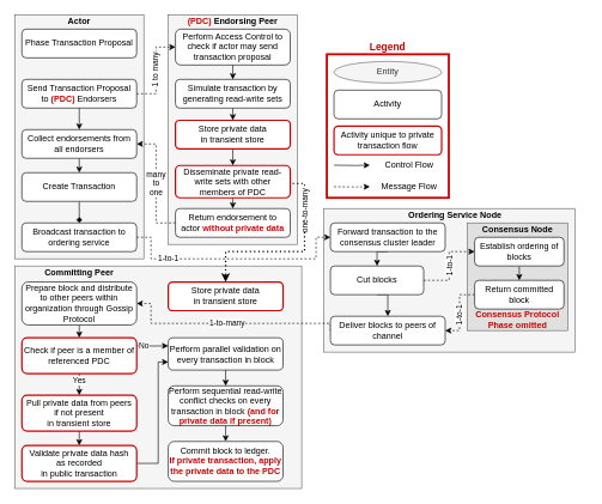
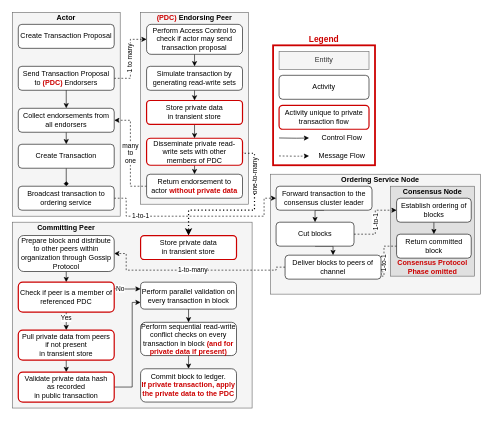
  <mxCell id="0" />
  <mxCell id="1" parent="0" />
  <mxCell id="2" value="" style="rounded=0;whiteSpace=wrap;html=1;fillColor=#f5f5f5;strokeColor=#666666;fontColor=#333333;" parent="1" vertex="1"><mxGeometry x="20" y="20" width="180" height="340" as="geometry" /></mxCell>
  <mxCell id="3" value="" style="rounded=0;whiteSpace=wrap;html=1;fillColor=#f5f5f5;strokeColor=#666666;fontColor=#333333;" parent="1" vertex="1"><mxGeometry x="20" y="370" width="400" height="310" as="geometry" /></mxCell>
  <mxCell id="4" value="" style="rounded=0;whiteSpace=wrap;html=1;fillColor=#f5f5f5;strokeColor=#666666;fontColor=#333333;" parent="1" vertex="1"><mxGeometry x="451" y="290" width="350" height="200" as="geometry" /></mxCell>
  <mxCell id="5" value="" style="rounded=0;whiteSpace=wrap;html=1;fillColor=#f5f5f5;strokeColor=#666666;fontColor=#333333;" parent="1" vertex="1"><mxGeometry x="234" y="20" width="180" height="320" as="geometry" /></mxCell>
- <mxCell id="6" value="Phase Transaction Proposal" style="rounded=1;whiteSpace=wrap;html=1;" parent="1" vertex="1"><mxGeometry x="30" y="40" width="160" height="40" as="geometry" /></mxCell>
+ <mxCell id="6" value="Create Transaction Proposal" style="rounded=1;whiteSpace=wrap;html=1;" parent="1" vertex="1"><mxGeometry x="30" y="40" width="160" height="40" as="geometry" /></mxCell>
  <mxCell id="7" value="1 to many" style="edgeStyle=orthogonalEdgeStyle;rounded=0;orthogonalLoop=1;jettySize=auto;html=1;exitX=1;exitY=0.5;exitDx=0;exitDy=0;entryX=0;entryY=0.5;entryDx=0;entryDy=0;dashed=1;labelPosition=center;verticalLabelPosition=middle;align=center;verticalAlign=middle;horizontal=0;" parent="1" source="8" target="10" edge="1"><mxGeometry relative="1" as="geometry" /></mxCell>
  <mxCell id="8" value="Send Transaction Proposal&lt;br&gt;to &lt;b&gt;&lt;font color=&quot;#cc0000&quot;&gt;(PDC)&lt;/font&gt;&amp;nbsp;&lt;/b&gt;Endorsers" style="rounded=1;whiteSpace=wrap;html=1;" parent="1" vertex="1"><mxGeometry x="30" y="110" width="160" height="40" as="geometry" /></mxCell>
  <mxCell id="9" style="edgeStyle=orthogonalEdgeStyle;rounded=0;orthogonalLoop=1;jettySize=auto;html=1;exitX=0.5;exitY=1;exitDx=0;exitDy=0;entryX=0.5;entryY=0;entryDx=0;entryDy=0;" parent="1" source="10" target="12" edge="1"><mxGeometry relative="1" as="geometry" /></mxCell>
  <mxCell id="10" value="Perform Access Control to check if actor may send transaction proposal" style="rounded=1;whiteSpace=wrap;html=1;" parent="1" vertex="1"><mxGeometry x="244" y="40" width="160" height="50" as="geometry" /></mxCell>
  <mxCell id="11" style="edgeStyle=orthogonalEdgeStyle;rounded=0;orthogonalLoop=1;jettySize=auto;html=1;exitX=0.5;exitY=1;exitDx=0;exitDy=0;entryX=0.5;entryY=0;entryDx=0;entryDy=0;strokeColor=#000000;strokeWidth=1;" parent="1" source="12" target="60" edge="1"><mxGeometry relative="1" as="geometry" /></mxCell>
  <mxCell id="12" value="Simulate transaction by generating read-write sets" style="rounded=1;whiteSpace=wrap;html=1;" parent="1" vertex="1"><mxGeometry x="244" y="110" width="160" height="40" as="geometry" /></mxCell>
  <mxCell id="13" value="many&lt;br&gt;to&lt;br&gt;one" style="edgeStyle=orthogonalEdgeStyle;rounded=0;orthogonalLoop=1;jettySize=auto;html=1;exitX=0;exitY=0.5;exitDx=0;exitDy=0;dashed=1;entryX=1;entryY=0.5;entryDx=0;entryDy=0;" parent="1" source="57" target="18" edge="1"><mxGeometry relative="1" as="geometry"><mxPoint x="210" y="200" as="targetPoint" /></mxGeometry></mxCell>
  <mxCell id="14" style="edgeStyle=orthogonalEdgeStyle;rounded=0;orthogonalLoop=1;jettySize=auto;html=1;exitX=0.5;exitY=1;exitDx=0;exitDy=0;entryX=0.5;entryY=0;entryDx=0;entryDy=0;strokeColor=#000000;strokeWidth=1;" parent="1" source="16" target="57" edge="1"><mxGeometry relative="1" as="geometry" /></mxCell>
  <mxCell id="15" value="one-to-many" style="edgeStyle=orthogonalEdgeStyle;rounded=0;orthogonalLoop=1;jettySize=auto;html=1;exitX=1;exitY=0.5;exitDx=0;exitDy=0;entryX=0.5;entryY=0;entryDx=0;entryDy=0;strokeColor=#000000;strokeWidth=2;dashed=1;dashPattern=1 2;horizontal=0;" parent="1" source="16" target="61" edge="1"><mxGeometry x="-0.547" relative="1" as="geometry"><Array as="points"><mxPoint x="424" y="255" /><mxPoint x="424" y="350" /><mxPoint x="314" y="350" /></Array><mxPoint as="offset" /></mxGeometry></mxCell>
  <mxCell id="16" value="Disseminate private read-write sets with other members of PDC" style="rounded=1;whiteSpace=wrap;html=1;strokeWidth=2;strokeColor=#CC0000;" parent="1" vertex="1"><mxGeometry x="244" y="230" width="160" height="45" as="geometry" /></mxCell>
  <mxCell id="17" style="edgeStyle=none;rounded=0;orthogonalLoop=1;jettySize=auto;html=1;exitX=0.5;exitY=1;exitDx=0;exitDy=0;entryX=0.5;entryY=0;entryDx=0;entryDy=0;" parent="1" source="18" target="20" edge="1"><mxGeometry relative="1" as="geometry" /></mxCell>
  <mxCell id="18" value="Collect endorsements from all endorsers" style="rounded=1;whiteSpace=wrap;html=1;" parent="1" vertex="1"><mxGeometry x="30" y="180" width="160" height="40" as="geometry" /></mxCell>
  <mxCell id="19" style="edgeStyle=none;rounded=0;orthogonalLoop=1;jettySize=auto;html=1;exitX=0.5;exitY=1;exitDx=0;exitDy=0;entryX=0.5;entryY=0;entryDx=0;entryDy=0;endArrow=diamond;" parent="1" source="20" target="22" edge="1"><mxGeometry relative="1" as="geometry" /></mxCell>
  <mxCell id="20" value="Create Transaction" style="rounded=1;whiteSpace=wrap;html=1;" parent="1" vertex="1"><mxGeometry x="30" y="240" width="160" height="40" as="geometry" /></mxCell>
  <mxCell id="21" value="1-to-1" style="edgeStyle=orthogonalEdgeStyle;rounded=0;orthogonalLoop=1;jettySize=auto;html=1;exitX=1;exitY=0.5;exitDx=0;exitDy=0;entryX=0;entryY=0.5;entryDx=0;entryDy=0;dashed=1;horizontal=1;" parent="1" source="22" target="24" edge="1"><mxGeometry x="-0.554" relative="1" as="geometry"><Array as="points"><mxPoint x="210" y="330" /><mxPoint x="210" y="360" /><mxPoint x="440" y="360" /><mxPoint x="440" y="330" /></Array><mxPoint as="offset" /></mxGeometry></mxCell>
  <mxCell id="22" value="Broadcast transaction to ordering service" style="rounded=1;whiteSpace=wrap;html=1;" parent="1" vertex="1"><mxGeometry x="30" y="310" width="160" height="40" as="geometry" /></mxCell>
  <mxCell id="23" style="edgeStyle=orthogonalEdgeStyle;rounded=0;orthogonalLoop=1;jettySize=auto;html=1;exitX=0.5;exitY=1;exitDx=0;exitDy=0;entryX=0.5;entryY=0;entryDx=0;entryDy=0;" parent="1" source="24" target="31" edge="1"><mxGeometry relative="1" as="geometry" /></mxCell>
  <mxCell id="24" value="Forward transaction to the consensus cluster leader" style="rounded=1;whiteSpace=wrap;html=1;" parent="1" vertex="1"><mxGeometry x="460" y="310" width="160" height="40" as="geometry" /></mxCell>
  <mxCell id="25" value="" style="rounded=0;whiteSpace=wrap;html=1;strokeColor=#666666;fontColor=#333333;fillColor=#E0E0E0;" parent="1" vertex="1"><mxGeometry x="651" y="310" width="140" height="150" as="geometry" /></mxCell>
  <mxCell id="26" value="1-to-1" style="edgeStyle=orthogonalEdgeStyle;rounded=0;orthogonalLoop=1;jettySize=auto;html=1;entryX=1;entryY=0.5;entryDx=0;entryDy=0;dashed=1;exitX=0;exitY=0.5;exitDx=0;exitDy=0;horizontal=0;" parent="1" source="27" target="33" edge="1"><mxGeometry x="0.099" relative="1" as="geometry"><Array as="points"><mxPoint x="640" y="410" /><mxPoint x="640" y="460" /></Array><mxPoint x="907" y="480" as="sourcePoint" /><mxPoint as="offset" /></mxGeometry></mxCell>
  <mxCell id="27" value="Return committed block" style="rounded=1;whiteSpace=wrap;html=1;" parent="1" vertex="1"><mxGeometry x="661" y="390" width="124.5" height="40" as="geometry" /></mxCell>
  <mxCell id="28" style="edgeStyle=none;rounded=0;orthogonalLoop=1;jettySize=auto;html=1;exitX=0.5;exitY=1;exitDx=0;exitDy=0;entryX=0.5;entryY=0;entryDx=0;entryDy=0;" parent="1" source="29" target="27" edge="1"><mxGeometry relative="1" as="geometry" /></mxCell>
  <mxCell id="29" value="Establish ordering of blocks" style="rounded=1;whiteSpace=wrap;html=1;" parent="1" vertex="1"><mxGeometry x="661" y="330" width="124.5" height="40" as="geometry" /></mxCell>
  <mxCell id="30" style="edgeStyle=orthogonalEdgeStyle;rounded=0;orthogonalLoop=1;jettySize=auto;html=1;exitX=0.5;exitY=1;exitDx=0;exitDy=0;entryX=0.5;entryY=0;entryDx=0;entryDy=0;" parent="1" source="31" target="33" edge="1"><mxGeometry relative="1" as="geometry" /></mxCell>
  <mxCell id="31" value="Cut blocks" style="rounded=1;whiteSpace=wrap;html=1;" parent="1" vertex="1"><mxGeometry x="460" y="370" width="130" height="40" as="geometry" /></mxCell>
  <mxCell id="32" value="1-to-many" style="edgeStyle=orthogonalEdgeStyle;rounded=0;orthogonalLoop=1;jettySize=auto;html=1;exitX=0;exitY=0.5;exitDx=0;exitDy=0;entryX=1;entryY=0.5;entryDx=0;entryDy=0;dashed=1;horizontal=1;" parent="1" target="40" edge="1" source="33"><mxGeometry relative="1" as="geometry"><mxPoint x="449" y="500" as="sourcePoint" /><Array as="points"><mxPoint x="460" y="450" /><mxPoint x="210" y="450" /><mxPoint x="210" y="422" /></Array></mxGeometry></mxCell>
- <mxCell id="33" value="Deliver blocks to peers of channel" style="rounded=1;whiteSpace=wrap;html=1;" parent="1" vertex="1"><mxGeometry x="460" y="440" width="160" height="40" as="geometry" /></mxCell>
+ <mxCell id="33" value="Deliver blocks to peers of channel" style="rounded=1;whiteSpace=wrap;html=1;" parent="1" vertex="1"><mxGeometry x="475" y="425" width="160" height="40" as="geometry" /></mxCell>
  <mxCell id="34" value="&lt;b&gt;Actor&lt;/b&gt;" style="text;html=1;strokeColor=none;fillColor=none;align=center;verticalAlign=middle;whiteSpace=wrap;rounded=0;" parent="1" vertex="1"><mxGeometry x="20" y="20" width="180" height="20" as="geometry" /></mxCell>
  <mxCell id="35" value="&lt;font color=&quot;#cc0000&quot;&gt;&lt;b&gt;(PDC)&lt;/b&gt;&lt;/font&gt;&lt;b&gt; Endorsing Peer&lt;/b&gt;" style="text;html=1;strokeColor=none;fillColor=none;align=center;verticalAlign=middle;whiteSpace=wrap;rounded=0;" parent="1" vertex="1"><mxGeometry x="234" y="20" width="180" height="20" as="geometry" /></mxCell>
  <mxCell id="36" value="1-to-1" style="rounded=0;orthogonalLoop=1;jettySize=auto;html=1;exitX=1;exitY=0.5;exitDx=0;exitDy=0;dashed=1;entryX=0;entryY=0.5;entryDx=0;entryDy=0;edgeStyle=orthogonalEdgeStyle;horizontal=0;" parent="1" source="31" target="29" edge="1"><mxGeometry relative="1" as="geometry"><mxPoint x="642" y="350" as="targetPoint" /><mxPoint y="1" as="offset" /></mxGeometry></mxCell>
  <mxCell id="37" value="&lt;b&gt;Ordering Service Node&lt;/b&gt;" style="text;html=1;strokeColor=none;fillColor=none;align=center;verticalAlign=middle;whiteSpace=wrap;rounded=0;" parent="1" vertex="1"><mxGeometry x="451" y="290" width="366" height="20" as="geometry" /></mxCell>
  <mxCell id="38" value="&lt;b&gt;Consensus Node&lt;/b&gt;" style="text;html=1;strokeColor=none;fillColor=none;align=center;verticalAlign=middle;whiteSpace=wrap;rounded=0;" parent="1" vertex="1"><mxGeometry x="651" y="310" width="140" height="20" as="geometry" /></mxCell>
  <mxCell id="39" style="edgeStyle=orthogonalEdgeStyle;rounded=0;orthogonalLoop=1;jettySize=auto;html=1;exitX=0.5;exitY=1;exitDx=0;exitDy=0;entryX=0.5;entryY=0;entryDx=0;entryDy=0;strokeColor=#000000;strokeWidth=1;" parent="1" source="40" target="64" edge="1"><mxGeometry relative="1" as="geometry" /></mxCell>
  <mxCell id="40" value="Prepare block and distribute to other peers within organization through Gossip Protocol" style="rounded=1;whiteSpace=wrap;html=1;" parent="1" vertex="1"><mxGeometry x="30" y="392.25" width="160" height="60" as="geometry" /></mxCell>
  <mxCell id="41" style="edgeStyle=none;rounded=0;orthogonalLoop=1;jettySize=auto;html=1;exitX=0.5;exitY=1;exitDx=0;exitDy=0;entryX=0.5;entryY=0;entryDx=0;entryDy=0;" parent="1" source="42" target="44" edge="1"><mxGeometry relative="1" as="geometry" /></mxCell>
  <mxCell id="42" value="Perform parallel validation on every transaction in block" style="rounded=1;whiteSpace=wrap;html=1;" parent="1" vertex="1"><mxGeometry x="234" y="470" width="160" height="45" as="geometry" /></mxCell>
  <mxCell id="43" style="edgeStyle=none;rounded=0;orthogonalLoop=1;jettySize=auto;html=1;exitX=0.5;exitY=1;exitDx=0;exitDy=0;entryX=0.5;entryY=0;entryDx=0;entryDy=0;" parent="1" source="44" target="45" edge="1"><mxGeometry relative="1" as="geometry" /></mxCell>
  <mxCell id="44" value="Perform sequential read-write conflict checks on every transaction in block &lt;b&gt;&lt;font color=&quot;#cc0000&quot;&gt;(and for private data if present)&lt;/font&gt;&lt;/b&gt;" style="rounded=1;whiteSpace=wrap;html=1;" parent="1" vertex="1"><mxGeometry x="234" y="537" width="160" height="55.5" as="geometry" /></mxCell>
  <mxCell id="45" value="Commit block to ledger.&lt;br&gt;&lt;b&gt;&lt;font color=&quot;#cc0000&quot;&gt;If private transaction, apply the private data to the PDC&lt;/font&gt;&lt;/b&gt;" style="rounded=1;whiteSpace=wrap;html=1;strokeWidth=1;" parent="1" vertex="1"><mxGeometry x="234" y="614.5" width="160" height="55.5" as="geometry" /></mxCell>
  <mxCell id="46" value="&lt;b&gt;Committing Peer&lt;/b&gt;" style="text;html=1;strokeColor=none;fillColor=none;align=center;verticalAlign=middle;whiteSpace=wrap;rounded=0;" parent="1" vertex="1"><mxGeometry x="20" y="370" width="180" height="20" as="geometry" /></mxCell>
  <mxCell id="47" style="edgeStyle=orthogonalEdgeStyle;rounded=0;orthogonalLoop=1;jettySize=auto;html=1;exitX=0.5;exitY=0;exitDx=0;exitDy=0;entryX=0.5;entryY=0;entryDx=0;entryDy=0;" parent="1" target="18" edge="1"><mxGeometry relative="1" as="geometry"><mxPoint x="110" y="150" as="sourcePoint" /></mxGeometry></mxCell>
  <mxCell id="48" value="&lt;b style=&quot;font-size: 12px&quot;&gt;&lt;font style=&quot;font-size: 12px&quot; color=&quot;#cc0000&quot;&gt;Consensus Protocol&lt;br&gt;Phase omitted&lt;/font&gt;&lt;/b&gt;" style="text;html=1;strokeColor=none;fillColor=none;align=center;verticalAlign=middle;whiteSpace=wrap;rounded=0;dashed=1;fontSize=12;" parent="1" vertex="1"><mxGeometry x="651" y="430" width="140" height="30" as="geometry" /></mxCell>
  <mxCell id="49" value="" style="rounded=0;whiteSpace=wrap;html=1;strokeWidth=3;strokeColor=#cc0000;" parent="1" vertex="1"><mxGeometry x="455" y="75" width="170" height="200" as="geometry" /></mxCell>
  <mxCell id="50" value="&lt;b&gt;&lt;font style=&quot;font-size: 14px&quot;&gt;Legend&lt;/font&gt;&lt;/b&gt;" style="text;html=1;strokeColor=none;fillColor=none;align=center;verticalAlign=middle;whiteSpace=wrap;rounded=0;fontColor=#CC0000;" parent="1" vertex="1"><mxGeometry x="455" y="55" width="170" height="20" as="geometry" /></mxCell>
  <mxCell id="51" value="" style="endArrow=classic;html=1;fontColor=#CC0000;" parent="1" edge="1"><mxGeometry width="50" height="50" relative="1" as="geometry"><mxPoint x="465" y="229.5" as="sourcePoint" /><mxPoint x="515" y="229.5" as="targetPoint" /><Array as="points"><mxPoint x="495" y="230" /></Array></mxGeometry></mxCell>
  <mxCell id="52" value="Control Flow" style="text;html=1;strokeColor=none;fillColor=none;align=center;verticalAlign=middle;whiteSpace=wrap;rounded=0;" parent="1" vertex="1"><mxGeometry x="525" y="220" width="90" height="20" as="geometry" /></mxCell>
- <mxCell id="53" value="Entity" style="ellipse;whiteSpace=wrap;html=1;fillColor=#f5f5f5;strokeColor=#666666;fontColor=#333333;" parent="1" vertex="1"><mxGeometry x="465" y="85" width="150" height="30" as="geometry" /></mxCell>
+ <mxCell id="53" value="Entity" style="rounded=0;whiteSpace=wrap;html=1;fillColor=#f5f5f5;strokeColor=#666666;fontColor=#333333;" parent="1" vertex="1"><mxGeometry x="465" y="85" width="150" height="30" as="geometry" /></mxCell>
  <mxCell id="54" value="Activity" style="rounded=1;whiteSpace=wrap;html=1;" parent="1" vertex="1"><mxGeometry x="465" y="125" width="150" height="40" as="geometry" /></mxCell>
  <mxCell id="55" value="" style="endArrow=classic;html=1;fontColor=#CC0000;dashed=1;" parent="1" edge="1"><mxGeometry width="50" height="50" relative="1" as="geometry"><mxPoint x="465" y="259.5" as="sourcePoint" /><mxPoint x="515" y="259.5" as="targetPoint" /><Array as="points"><mxPoint x="495" y="260" /></Array></mxGeometry></mxCell>
  <mxCell id="56" value="Message Flow" style="text;html=1;strokeColor=none;fillColor=none;align=center;verticalAlign=middle;whiteSpace=wrap;rounded=0;" parent="1" vertex="1"><mxGeometry x="525" y="250" width="90" height="20" as="geometry" /></mxCell>
  <mxCell id="57" value="Return endorsement to&lt;br&gt;actor &lt;b&gt;&lt;font color=&quot;#cc0000&quot;&gt;without private data&lt;/font&gt;&lt;/b&gt;" style="rounded=1;whiteSpace=wrap;html=1;" parent="1" vertex="1"><mxGeometry x="244" y="290" width="160" height="40" as="geometry" /></mxCell>
  <mxCell id="58" value="Activity unique to private transaction flow" style="rounded=1;whiteSpace=wrap;html=1;strokeWidth=2;strokeColor=#CC0000;" parent="1" vertex="1"><mxGeometry x="465" y="175" width="150" height="40" as="geometry" /></mxCell>
  <mxCell id="59" style="edgeStyle=orthogonalEdgeStyle;rounded=0;orthogonalLoop=1;jettySize=auto;html=1;exitX=0.5;exitY=1;exitDx=0;exitDy=0;entryX=0.5;entryY=0;entryDx=0;entryDy=0;strokeColor=#000000;strokeWidth=1;" parent="1" source="60" target="16" edge="1"><mxGeometry relative="1" as="geometry" /></mxCell>
  <mxCell id="60" value="Store private data&lt;br&gt;in transient store" style="rounded=1;whiteSpace=wrap;html=1;strokeWidth=2;strokeColor=#CC0000;" parent="1" vertex="1"><mxGeometry x="244" y="167" width="160" height="40" as="geometry" /></mxCell>
  <mxCell id="61" value="Store private data&lt;br&gt;in transient store" style="rounded=1;whiteSpace=wrap;html=1;strokeWidth=2;strokeColor=#CC0000;" parent="1" vertex="1"><mxGeometry x="234" y="392.25" width="160" height="40" as="geometry" /></mxCell>
  <mxCell id="62" value="No" style="edgeStyle=orthogonalEdgeStyle;rounded=0;orthogonalLoop=1;jettySize=auto;html=1;entryX=0;entryY=0.25;entryDx=0;entryDy=0;strokeColor=#000000;strokeWidth=1;" parent="1" target="42" edge="1"><mxGeometry x="-0.548" relative="1" as="geometry"><mxPoint x="190" y="481" as="sourcePoint" /><mxPoint as="offset" /></mxGeometry></mxCell>
  <mxCell id="63" value="Yes" style="edgeStyle=orthogonalEdgeStyle;rounded=0;orthogonalLoop=1;jettySize=auto;html=1;exitX=0.5;exitY=1;exitDx=0;exitDy=0;entryX=0.5;entryY=0;entryDx=0;entryDy=0;strokeColor=#000000;strokeWidth=1;" parent="1" source="64" target="66" edge="1"><mxGeometry x="-0.333" relative="1" as="geometry"><mxPoint as="offset" /></mxGeometry></mxCell>
  <mxCell id="64" value="Check if peer is a member of referenced PDC" style="rounded=1;whiteSpace=wrap;html=1;strokeWidth=2;strokeColor=#CC0000;" parent="1" vertex="1"><mxGeometry x="30" y="470" width="160" height="50" as="geometry" /></mxCell>
  <mxCell id="65" style="edgeStyle=orthogonalEdgeStyle;rounded=0;orthogonalLoop=1;jettySize=auto;html=1;exitX=0.5;exitY=1;exitDx=0;exitDy=0;entryX=0.5;entryY=0;entryDx=0;entryDy=0;strokeColor=#000000;strokeWidth=1;" parent="1" source="66" target="68" edge="1"><mxGeometry relative="1" as="geometry" /></mxCell>
  <mxCell id="66" value="Pull private data from peers&lt;br&gt;if not present&lt;br&gt;in transient store" style="rounded=1;whiteSpace=wrap;html=1;strokeWidth=2;strokeColor=#CC0000;" parent="1" vertex="1"><mxGeometry x="30" y="550" width="160" height="50" as="geometry" /></mxCell>
  <mxCell id="67" style="edgeStyle=orthogonalEdgeStyle;rounded=0;orthogonalLoop=1;jettySize=auto;html=1;exitX=1;exitY=0.5;exitDx=0;exitDy=0;entryX=0;entryY=0.75;entryDx=0;entryDy=0;strokeColor=#000000;strokeWidth=1;" parent="1" source="68" target="42" edge="1"><mxGeometry relative="1" as="geometry"><Array as="points"><mxPoint x="220" y="645" /><mxPoint x="220" y="504" /></Array></mxGeometry></mxCell>
  <mxCell id="68" value="Validate private data hash&lt;br&gt;as recorded&lt;br&gt;in public transaction" style="rounded=1;whiteSpace=wrap;html=1;strokeWidth=2;strokeColor=#CC0000;" parent="1" vertex="1"><mxGeometry x="30" y="620" width="160" height="50" as="geometry" /></mxCell>
